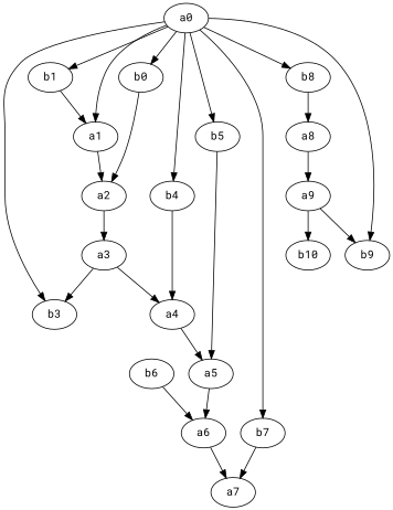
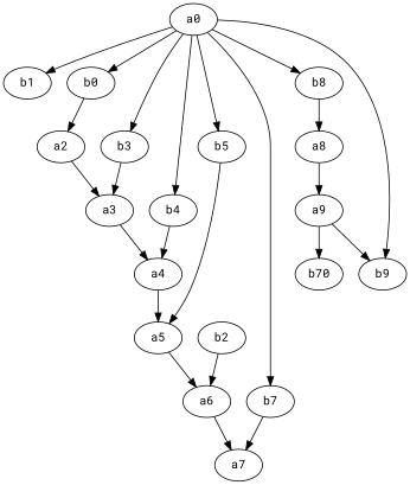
  digraph {
    fontname="Roboto Mono"
    node [fontname="Roboto Mono"]
    edge [fontname="Roboto Mono"]
    a0
-   a1
    b1
    n4 [label=b0]
    b3
    b4
    b5
    b7
    b8
    b9
    a2
    a3
    a4
    a5
-   b6
+   b6 [label=b2]
    a6
    a7
    a8
    a9
-   b10
-   a0 -> a1
+   b10 [label=b70]
    a0 -> b1
    a0 -> n4
    a0 -> b3
    a0 -> b4
    a0 -> b5
    a0 -> b7
    a0 -> b8
    a0 -> b9
-   a1 -> a2
-   b1 -> a1
    n4 -> a2
-   a3 -> b3
+   b3 -> a3
    b4 -> a4
    b5 -> a5
    b7 -> a7
    b8 -> a8
    a2 -> a3
    a3 -> a4
    a4 -> a5
    a5 -> a6
    b6 -> a6
    a6 -> a7
    a8 -> a9
    a9 -> b9
    a9 -> b10
  }
